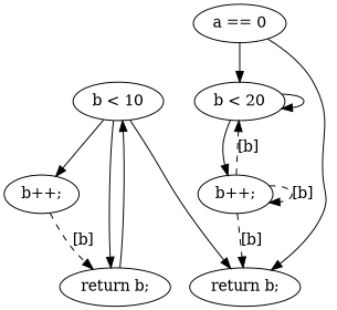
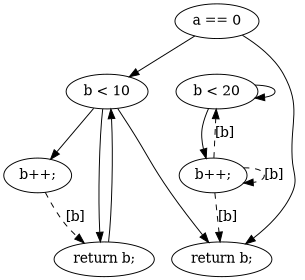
  digraph {
    fontname="DejaVu Serif"
    node [fontname="DejaVu Serif"]
    edge [fontname="DejaVu Serif"]
    n1 [label="a == 0"]
    n2 [label="b < 10"]
    n3 [label="return b;"]
    n4 [label="b++;"]
    n5 [label="return b;"]
    n6 [label="b < 20"]
    n7 [label="b++;"]
-   n1 -> n6
+   n1 -> n2
    n1 -> n3
    n2 -> n3
    n2 -> n4
    n2 -> n5
    n4 -> n5 [label="[b]" style=dashed]
    n5 -> n2
    n6 -> n6
    n6 -> n7
    n7 -> n3 [label="[b]" style=dashed]
    n7 -> n6 [label="[b]" style=dashed]
    n7 -> n7 [label="[b]" style=dashed]
  }
